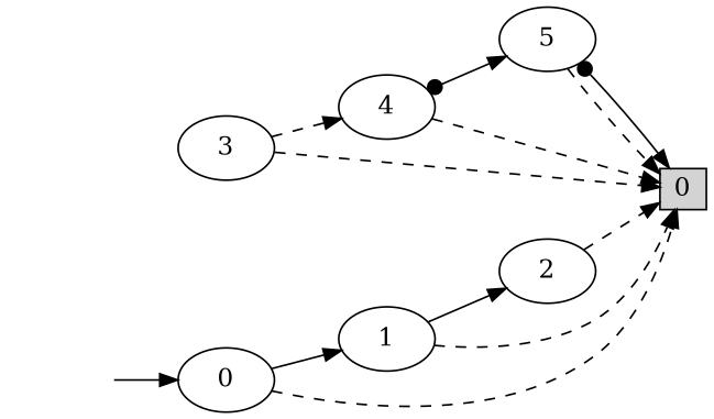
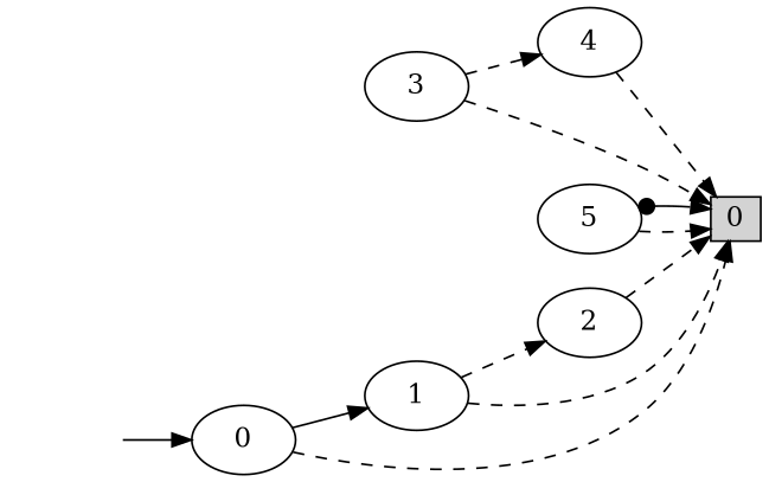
  digraph {
    rankdir=LR
    edge [dir=both style=dashed]
    n1 [label=0]
    n2 [label=1]
    n3 [label=2]
    n4 [label=3]
    n5 [label=4]
    n6 [label=5]
    n7 [height=0.3 label=0 shape=box style=filled width=0.3]
    root [style=invis]
    subgraph sub_1 {
      rank=same
      n1
    }
    subgraph sub_2 {
      rank=same
      n2
    }
    subgraph sub_3 {
      rank=same
      n3
    }
    subgraph sub_4 {
      rank=same
      n4
    }
    subgraph sub_5 {
      rank=same
      n5
    }
    subgraph sub_6 {
      rank=same
      n6
    }
    n1 -> n2 [arrowtail=none style=solid]
    n1 -> n7 [dir=forward]
-   n2 -> n3 [arrowtail=none style=solid]
+   n2 -> n3 [arrowtail=none]
    n2 -> n7 [dir=forward]
    n3 -> n7 [dir=forward]
    n4 -> n5 [arrowtail=none]
    n4 -> n7 [dir=forward]
-   n5 -> n6 [arrowtail=dot style=solid]
    n5 -> n7 [dir=forward]
    n6 -> n7 [dir=forward]
    n6 -> n7 [arrowtail=dot style=solid]
    root -> n1 [arrowtail=none style=solid]
  }
